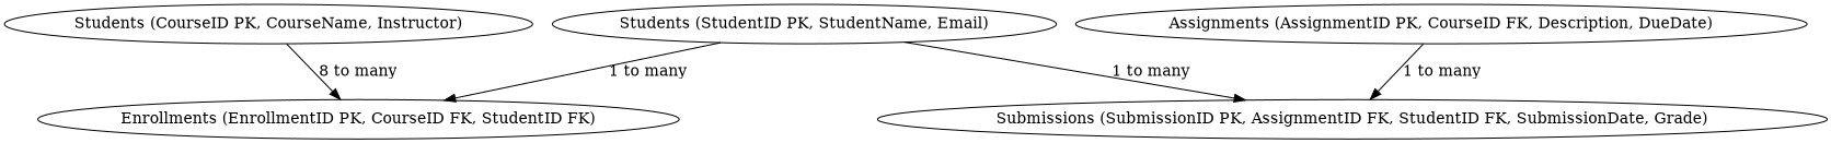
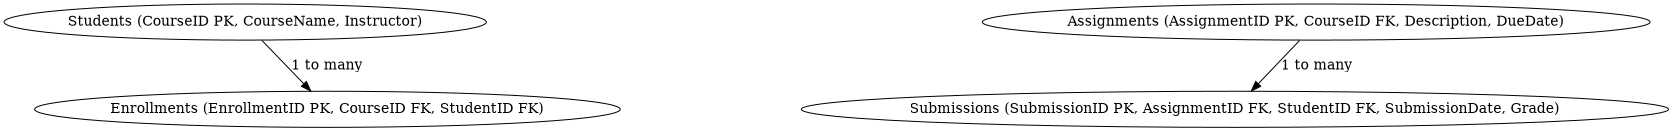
  digraph {
    n1 [label="Students (CourseID PK, CourseName, Instructor)"]
    n2 [label="Enrollments (EnrollmentID PK, CourseID FK, StudentID FK)"]
-   n3 [label="Students (StudentID PK, StudentName, Email)"]
    n4 [label="Submissions (SubmissionID PK, AssignmentID FK, StudentID FK, SubmissionDate, Grade)"]
    n5 [label="Assignments (AssignmentID PK, CourseID FK, Description, DueDate)"]
-   n1 -> n2 [label="8 to many"]
-   n3 -> n2 [label="1 to many"]
-   n3 -> n4 [label="1 to many"]
+   n1 -> n2 [label="1 to many"]
    n5 -> n4 [label="1 to many"]
  }
